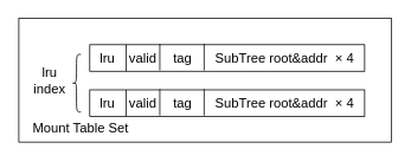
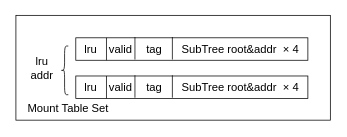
  <mxCell id="0" />
  <mxCell id="1" parent="0" />
  <mxCell id="2" value="" style="rounded=0;whiteSpace=wrap;html=1;" vertex="1" parent="1"><mxGeometry x="20" y="20" width="420" height="140" as="geometry" /></mxCell>
  <mxCell id="3" value="" style="rounded=0;whiteSpace=wrap;html=1;" vertex="1" parent="1"><mxGeometry x="100" y="50" width="310" height="30" as="geometry" /></mxCell>
  <mxCell id="4" value="" style="endArrow=none;html=1;entryX=0.5;entryY=0;entryDx=0;entryDy=0;exitX=0.5;exitY=1;exitDx=0;exitDy=0;" edge="1" parent="1"><mxGeometry width="50" height="50" relative="1" as="geometry"><mxPoint x="141" y="80" as="sourcePoint" /><mxPoint x="141" y="50" as="targetPoint" /></mxGeometry></mxCell>
  <mxCell id="5" value="" style="endArrow=none;html=1;entryX=0.5;entryY=0;entryDx=0;entryDy=0;exitX=0.5;exitY=1;exitDx=0;exitDy=0;" edge="1" parent="1"><mxGeometry width="50" height="50" relative="1" as="geometry"><mxPoint x="179" y="79" as="sourcePoint" /><mxPoint x="179" y="49" as="targetPoint" /></mxGeometry></mxCell>
  <mxCell id="6" value="" style="endArrow=none;html=1;entryX=0.5;entryY=0;entryDx=0;entryDy=0;exitX=0.5;exitY=1;exitDx=0;exitDy=0;" edge="1" parent="1"><mxGeometry width="50" height="50" relative="1" as="geometry"><mxPoint x="229" y="79" as="sourcePoint" /><mxPoint x="229" y="49" as="targetPoint" /></mxGeometry></mxCell>
  <mxCell id="7" value="&lt;font style=&quot;font-size: 15px&quot;&gt;lru&lt;/font&gt;" style="text;html=1;strokeColor=none;fillColor=none;align=center;verticalAlign=middle;whiteSpace=wrap;rounded=0;" vertex="1" parent="1"><mxGeometry x="100" y="55" width="40" height="20" as="geometry" /></mxCell>
  <mxCell id="8" value="&lt;span style=&quot;font-size: 15px&quot;&gt;valid&lt;/span&gt;" style="text;html=1;strokeColor=none;fillColor=none;align=center;verticalAlign=middle;whiteSpace=wrap;rounded=0;" vertex="1" parent="1"><mxGeometry x="140" y="55" width="40" height="20" as="geometry" /></mxCell>
  <mxCell id="9" value="&lt;span style=&quot;font-size: 15px&quot;&gt;tag&lt;/span&gt;" style="text;html=1;strokeColor=none;fillColor=none;align=center;verticalAlign=middle;whiteSpace=wrap;rounded=0;" vertex="1" parent="1"><mxGeometry x="185" y="55" width="40" height="20" as="geometry" /></mxCell>
  <mxCell id="10" value="&lt;span style=&quot;font-size: 15px&quot;&gt;SubTree root&amp;amp;addr&amp;nbsp; × 4&lt;/span&gt;" style="text;html=1;strokeColor=none;fillColor=none;align=center;verticalAlign=middle;whiteSpace=wrap;rounded=0;" vertex="1" parent="1"><mxGeometry x="240" y="55" width="160" height="20" as="geometry" /></mxCell>
  <mxCell id="11" value="" style="rounded=0;whiteSpace=wrap;html=1;" vertex="1" parent="1"><mxGeometry x="100" y="101" width="310" height="30" as="geometry" /></mxCell>
  <mxCell id="12" value="" style="endArrow=none;html=1;entryX=0.5;entryY=0;entryDx=0;entryDy=0;exitX=0.5;exitY=1;exitDx=0;exitDy=0;" edge="1" parent="1"><mxGeometry width="50" height="50" relative="1" as="geometry"><mxPoint x="141" y="131" as="sourcePoint" /><mxPoint x="141" y="101" as="targetPoint" /></mxGeometry></mxCell>
  <mxCell id="13" value="" style="endArrow=none;html=1;entryX=0.5;entryY=0;entryDx=0;entryDy=0;exitX=0.5;exitY=1;exitDx=0;exitDy=0;" edge="1" parent="1"><mxGeometry width="50" height="50" relative="1" as="geometry"><mxPoint x="179" y="130" as="sourcePoint" /><mxPoint x="179" y="100" as="targetPoint" /></mxGeometry></mxCell>
  <mxCell id="14" value="" style="endArrow=none;html=1;entryX=0.5;entryY=0;entryDx=0;entryDy=0;exitX=0.5;exitY=1;exitDx=0;exitDy=0;" edge="1" parent="1"><mxGeometry width="50" height="50" relative="1" as="geometry"><mxPoint x="229" y="130" as="sourcePoint" /><mxPoint x="229" y="100" as="targetPoint" /></mxGeometry></mxCell>
  <mxCell id="15" value="&lt;font style=&quot;font-size: 15px&quot;&gt;lru&lt;/font&gt;" style="text;html=1;strokeColor=none;fillColor=none;align=center;verticalAlign=middle;whiteSpace=wrap;rounded=0;" vertex="1" parent="1"><mxGeometry x="100" y="106" width="40" height="20" as="geometry" /></mxCell>
  <mxCell id="16" value="&lt;span style=&quot;font-size: 15px&quot;&gt;valid&lt;/span&gt;" style="text;html=1;strokeColor=none;fillColor=none;align=center;verticalAlign=middle;whiteSpace=wrap;rounded=0;" vertex="1" parent="1"><mxGeometry x="140" y="106" width="40" height="20" as="geometry" /></mxCell>
  <mxCell id="17" value="&lt;span style=&quot;font-size: 15px&quot;&gt;tag&lt;/span&gt;" style="text;html=1;strokeColor=none;fillColor=none;align=center;verticalAlign=middle;whiteSpace=wrap;rounded=0;" vertex="1" parent="1"><mxGeometry x="185" y="106" width="40" height="20" as="geometry" /></mxCell>
  <mxCell id="18" value="&lt;span style=&quot;font-size: 15px&quot;&gt;SubTree root&amp;amp;addr&amp;nbsp; × 4&lt;/span&gt;" style="text;html=1;strokeColor=none;fillColor=none;align=center;verticalAlign=middle;whiteSpace=wrap;rounded=0;" vertex="1" parent="1"><mxGeometry x="240" y="106" width="160" height="20" as="geometry" /></mxCell>
- <mxCell id="19" value="&lt;font style=&quot;font-size: 15px&quot;&gt;lru &lt;br&gt;index&lt;/font&gt;" style="text;html=1;strokeColor=none;fillColor=none;align=center;verticalAlign=middle;whiteSpace=wrap;rounded=0;" vertex="1" parent="1"><mxGeometry x="20" y="70" width="70" height="40" as="geometry" /></mxCell>
+ <mxCell id="19" value="&lt;font style=&quot;font-size: 15px&quot;&gt;lru &lt;br&gt;addr&lt;/font&gt;" style="text;html=1;strokeColor=none;fillColor=none;align=center;verticalAlign=middle;whiteSpace=wrap;rounded=0;" vertex="1" parent="1"><mxGeometry x="20" y="70" width="70" height="40" as="geometry" /></mxCell>
  <mxCell id="20" value="" style="shape=curlyBracket;whiteSpace=wrap;html=1;rounded=1;" vertex="1" parent="1"><mxGeometry x="80" y="61" width="10" height="65" as="geometry" /></mxCell>
  <mxCell id="21" value="&lt;font style=&quot;font-size: 15px&quot;&gt;Mount Table Set&lt;/font&gt;" style="text;html=1;strokeColor=none;fillColor=none;align=center;verticalAlign=middle;whiteSpace=wrap;rounded=0;" vertex="1" parent="1"><mxGeometry x="20" y="126" width="140" height="35" as="geometry" /></mxCell>
